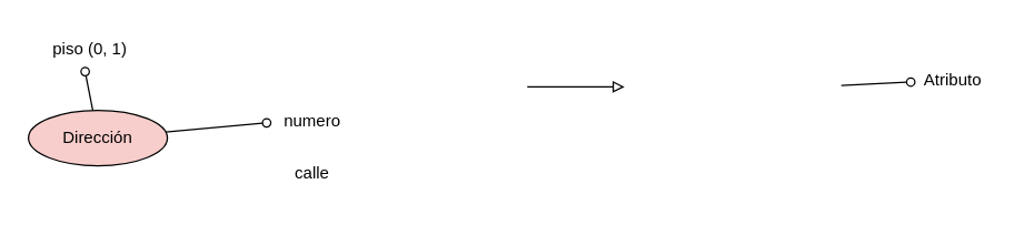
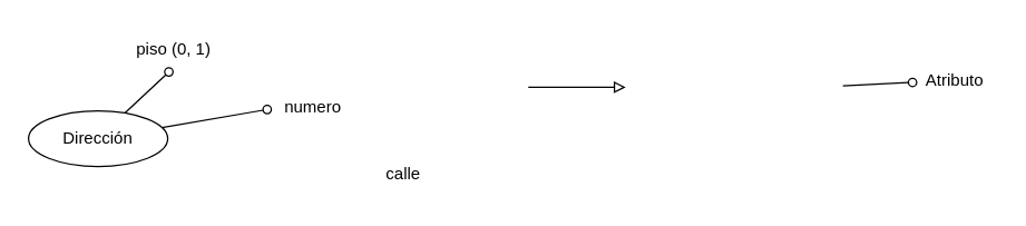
  <mxCell id="0" />
  <mxCell id="1" parent="0" />
  <mxCell id="2" value="" style="endArrow=oval;html=1;rounded=0;endFill=0;" parent="1" target="4" edge="1"><mxGeometry relative="1" as="geometry"><mxPoint x="605" y="61" as="sourcePoint" /><mxPoint x="645" y="60" as="targetPoint" /></mxGeometry></mxCell>
  <mxCell id="3" value="" style="endArrow=block;html=1;rounded=0;endFill=0;" parent="1" edge="1"><mxGeometry relative="1" as="geometry"><mxPoint x="379" y="62" as="sourcePoint" /><mxPoint x="449" y="62" as="targetPoint" /></mxGeometry></mxCell>
  <mxCell id="4" value="Atributo" style="text;html=1;align=center;verticalAlign=middle;resizable=0;points=[];autosize=1;strokeColor=none;fillColor=none;rounded=0;" parent="1" vertex="1"><mxGeometry x="655" y="42" width="60" height="30" as="geometry" /></mxCell>
  <mxCell id="5" value="" style="endArrow=oval;html=1;rounded=0;endFill=0;entryX=-0.043;entryY=0.533;entryDx=0;entryDy=0;entryPerimeter=0;" parent="1" source="10" target="8" edge="1"><mxGeometry relative="1" as="geometry"><mxPoint x="134" y="102" as="sourcePoint" /><mxPoint x="294" y="22" as="targetPoint" /></mxGeometry></mxCell>
  <mxCell id="6" value="" style="endArrow=oval;html=1;rounded=0;endFill=0;entryX=0.46;entryY=1.033;entryDx=0;entryDy=0;entryPerimeter=0;" parent="1" source="10" target="7" edge="1"><mxGeometry relative="1" as="geometry"><mxPoint x="84" y="82" as="sourcePoint" /><mxPoint x="104" y="52" as="targetPoint" /></mxGeometry></mxCell>
- <mxCell id="7" value="piso (0, 1)" style="text;html=1;align=center;verticalAlign=middle;resizable=0;points=[];autosize=1;strokeColor=none;fillColor=none;rounded=0;" parent="1" vertex="1"><mxGeometry x="24" y="20" width="80" height="30" as="geometry" /></mxCell>
- <mxCell id="8" value="numero" style="text;html=1;align=center;verticalAlign=middle;resizable=0;points=[];autosize=1;strokeColor=none;fillColor=none;rounded=0;" parent="1" vertex="1"><mxGeometry x="194" y="72" width="60" height="30" as="geometry" /></mxCell>
- <mxCell id="9" value="calle" style="text;html=1;align=center;verticalAlign=middle;resizable=0;points=[];autosize=1;strokeColor=none;fillColor=none;rounded=0;" parent="1" vertex="1"><mxGeometry x="199" y="110" width="50" height="30" as="geometry" /></mxCell>
- <mxCell id="10" value="Dirección" style="ellipse;whiteSpace=wrap;html=1;align=center;rounded=0;fillColor=#f8cecc;" parent="1" vertex="1"><mxGeometry x="20" y="79" width="100" height="40" as="geometry" /></mxCell>
+ <mxCell id="7" value="piso (0, 1)" style="text;html=1;align=center;verticalAlign=middle;resizable=0;points=[];autosize=1;strokeColor=none;fillColor=none;rounded=0;" parent="1" vertex="1"><mxGeometry x="84" y="20" width="80" height="30" as="geometry" /></mxCell>
+ <mxCell id="8" value="numero" style="text;html=1;align=center;verticalAlign=middle;resizable=0;points=[];autosize=1;strokeColor=none;fillColor=none;rounded=0;" parent="1" vertex="1"><mxGeometry x="194" y="62" width="60" height="30" as="geometry" /></mxCell>
+ <mxCell id="9" value="calle" style="text;html=1;align=center;verticalAlign=middle;resizable=0;points=[];autosize=1;strokeColor=none;fillColor=none;rounded=0;" parent="1" vertex="1"><mxGeometry x="264" y="110" width="50" height="30" as="geometry" /></mxCell>
+ <mxCell id="10" value="Dirección" style="ellipse;whiteSpace=wrap;html=1;align=center;rounded=0;" parent="1" vertex="1"><mxGeometry x="20" y="79" width="100" height="40" as="geometry" /></mxCell>
